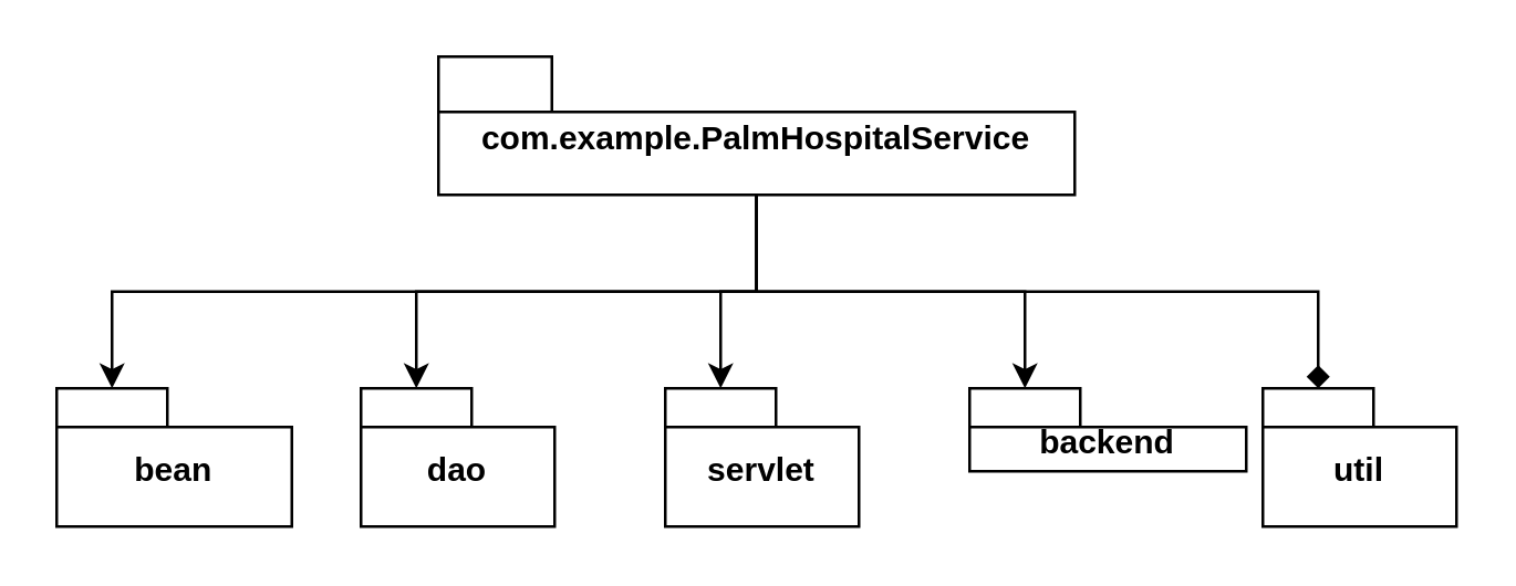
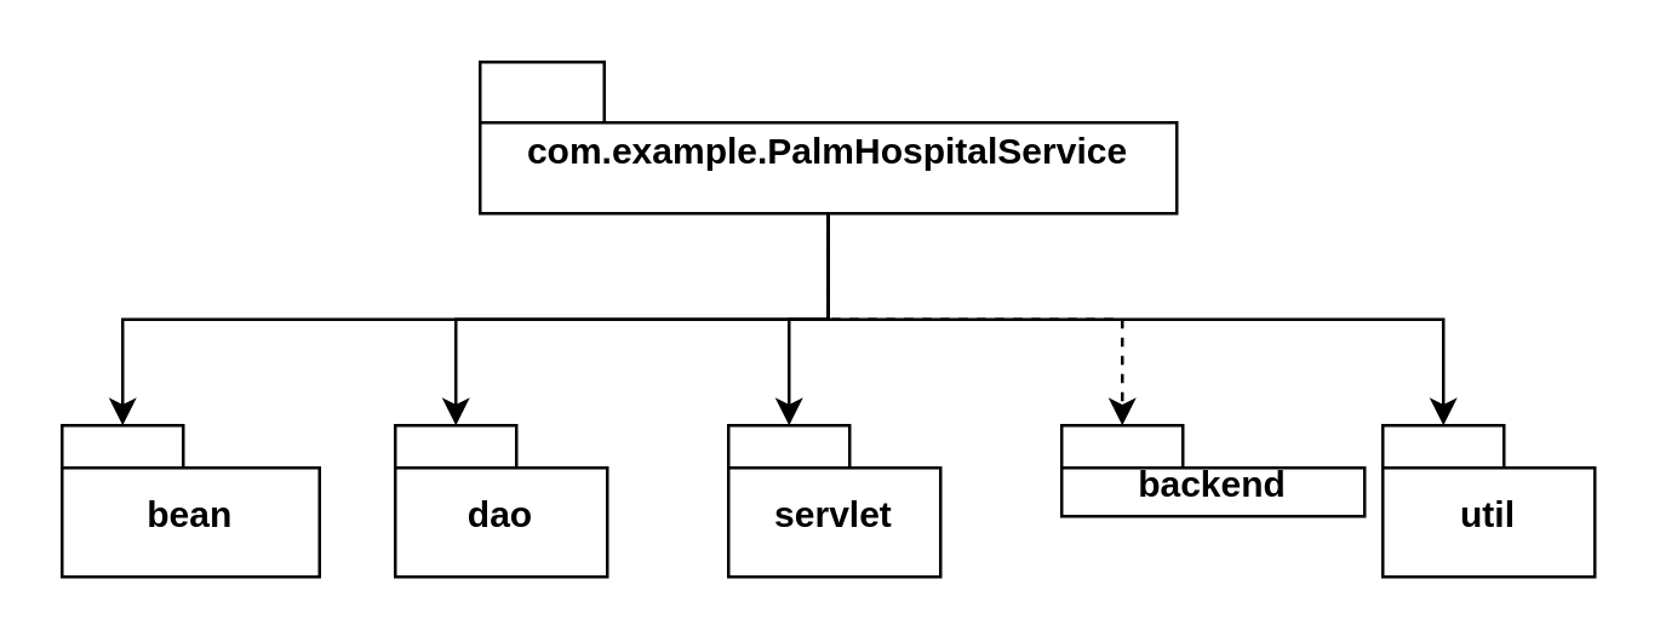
  <mxCell id="0" />
  <mxCell id="1" parent="0" />
  <mxCell id="2" value="com.example.PalmHospitalService" style="shape=folder;fontStyle=1;spacingTop=10;tabWidth=41;tabHeight=20;tabPosition=left;html=1;whiteSpace=wrap;" vertex="1" parent="1"><mxGeometry x="158" y="20" width="230" height="50" as="geometry" /></mxCell>
  <mxCell id="3" value="bean" style="shape=folder;fontStyle=1;spacingTop=10;tabWidth=40;tabHeight=14;tabPosition=left;html=1;whiteSpace=wrap;" vertex="1" parent="1"><mxGeometry x="20" y="140" width="85" height="50" as="geometry" /></mxCell>
  <mxCell id="4" value="dao" style="shape=folder;fontStyle=1;spacingTop=10;tabWidth=40;tabHeight=14;tabPosition=left;html=1;whiteSpace=wrap;" vertex="1" parent="1"><mxGeometry x="130" y="140" width="70" height="50" as="geometry" /></mxCell>
  <mxCell id="5" value="servlet" style="shape=folder;fontStyle=1;spacingTop=10;tabWidth=40;tabHeight=14;tabPosition=left;html=1;whiteSpace=wrap;" vertex="1" parent="1"><mxGeometry x="240" y="140" width="70" height="50" as="geometry" /></mxCell>
  <mxCell id="6" value="backend" style="shape=folder;fontStyle=1;spacingTop=10;tabWidth=40;tabHeight=14;tabPosition=left;html=1;whiteSpace=wrap;" vertex="1" parent="1"><mxGeometry x="350" y="140" width="100" height="30" as="geometry" /></mxCell>
  <mxCell id="7" style="edgeStyle=orthogonalEdgeStyle;rounded=0;orthogonalLoop=1;jettySize=auto;html=1;exitX=0.5;exitY=1;exitDx=0;exitDy=0;exitPerimeter=0;entryX=0;entryY=0;entryDx=20;entryDy=0;entryPerimeter=0;" edge="1" parent="1" source="2" target="3"><mxGeometry relative="1" as="geometry" /></mxCell>
  <mxCell id="8" style="edgeStyle=orthogonalEdgeStyle;rounded=0;orthogonalLoop=1;jettySize=auto;html=1;exitX=0.5;exitY=1;exitDx=0;exitDy=0;exitPerimeter=0;entryX=0;entryY=0;entryDx=20;entryDy=0;entryPerimeter=0;" edge="1" parent="1" source="2" target="4"><mxGeometry relative="1" as="geometry" /></mxCell>
  <mxCell id="9" style="edgeStyle=orthogonalEdgeStyle;rounded=0;orthogonalLoop=1;jettySize=auto;html=1;exitX=0.5;exitY=1;exitDx=0;exitDy=0;exitPerimeter=0;entryX=0;entryY=0;entryDx=20;entryDy=0;entryPerimeter=0;" edge="1" parent="1" source="2" target="5"><mxGeometry relative="1" as="geometry" /></mxCell>
- <mxCell id="10" style="edgeStyle=orthogonalEdgeStyle;rounded=0;orthogonalLoop=1;jettySize=auto;html=1;exitX=0.5;exitY=1;exitDx=0;exitDy=0;exitPerimeter=0;entryX=0;entryY=0;entryDx=20;entryDy=0;entryPerimeter=0;" edge="1" parent="1" source="2" target="6"><mxGeometry relative="1" as="geometry" /></mxCell>
+ <mxCell id="10" style="edgeStyle=orthogonalEdgeStyle;rounded=0;orthogonalLoop=1;jettySize=auto;html=1;exitX=0.5;exitY=1;exitDx=0;exitDy=0;exitPerimeter=0;entryX=0;entryY=0;entryDx=20;entryDy=0;entryPerimeter=0;dashed=1;" edge="1" parent="1" source="2" target="6"><mxGeometry relative="1" as="geometry" /></mxCell>
  <mxCell id="11" value="util" style="shape=folder;fontStyle=1;spacingTop=10;tabWidth=40;tabHeight=14;tabPosition=left;html=1;whiteSpace=wrap;" vertex="1" parent="1"><mxGeometry x="456" y="140" width="70" height="50" as="geometry" /></mxCell>
- <mxCell id="12" style="edgeStyle=orthogonalEdgeStyle;rounded=0;orthogonalLoop=1;jettySize=auto;html=1;exitX=0.5;exitY=1;exitDx=0;exitDy=0;exitPerimeter=0;entryX=0;entryY=0;entryDx=20;entryDy=0;entryPerimeter=0;endArrow=diamond;" edge="1" parent="1" source="2" target="11"><mxGeometry relative="1" as="geometry" /></mxCell>
+ <mxCell id="12" style="edgeStyle=orthogonalEdgeStyle;rounded=0;orthogonalLoop=1;jettySize=auto;html=1;exitX=0.5;exitY=1;exitDx=0;exitDy=0;exitPerimeter=0;entryX=0;entryY=0;entryDx=20;entryDy=0;entryPerimeter=0;" edge="1" parent="1" source="2" target="11"><mxGeometry relative="1" as="geometry" /></mxCell>
